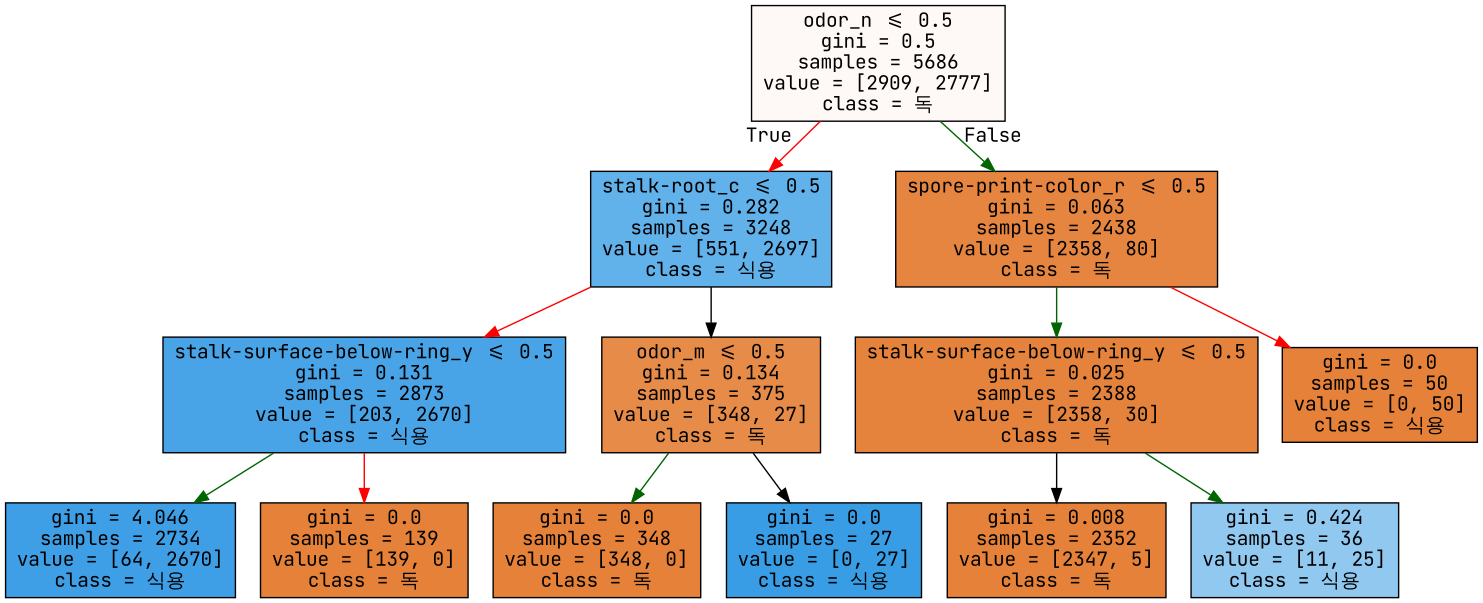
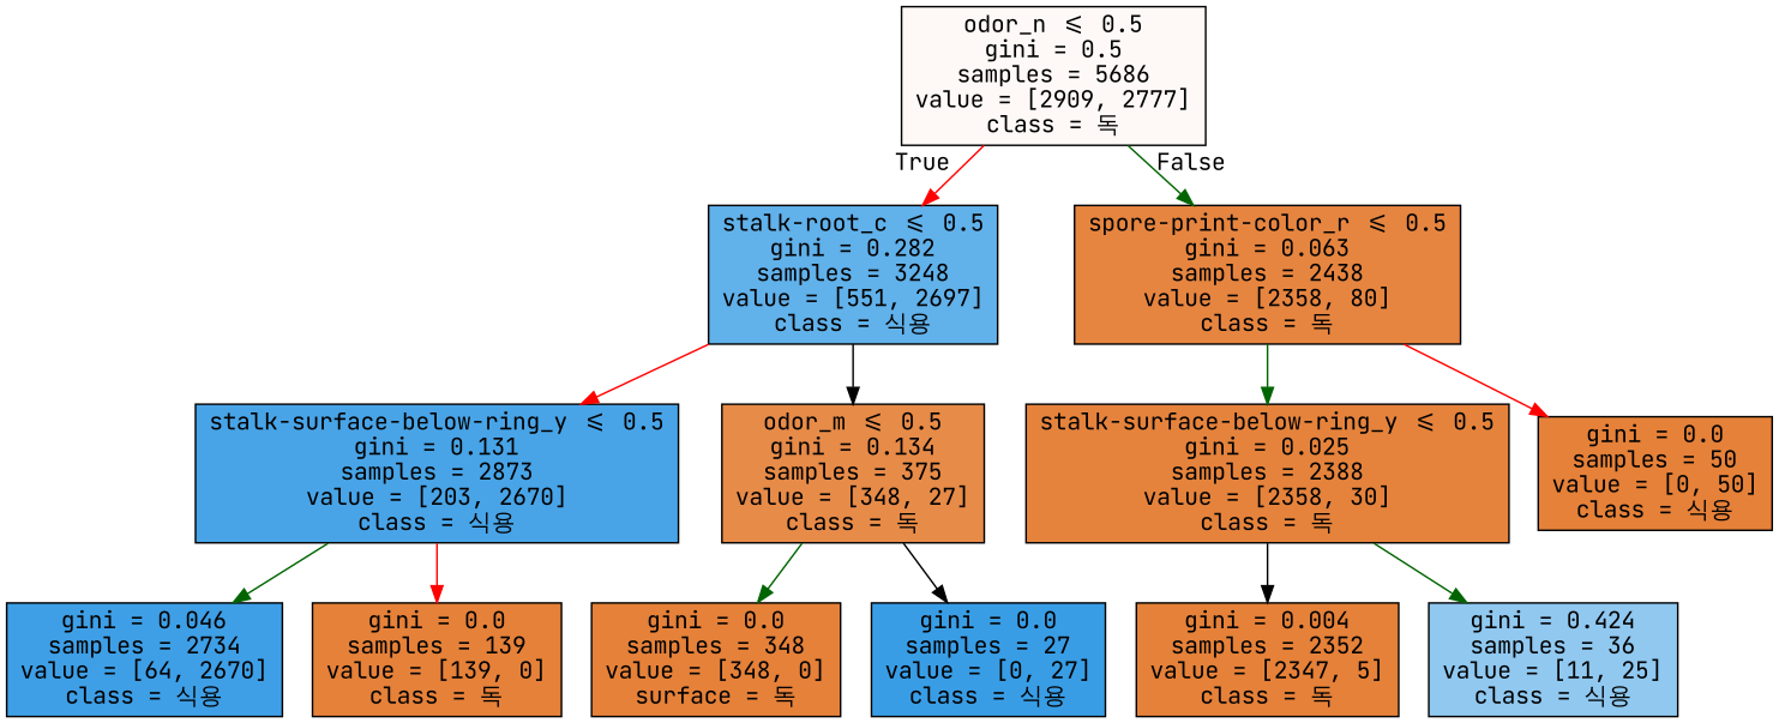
  digraph {
    fontname="JetBrains Mono"
    node [color=black fillcolor="#e58139" fontname="JetBrains Mono" shape=box style=filled]
    edge [color=darkgreen fontname="JetBrains Mono"]
    n1 [fillcolor="#fef9f6" label="odor_n <= 0.5\ngini = 0.5\nsamples = 5686\nvalue = [2909, 2777]\nclass = 독"]
    n2 [fillcolor="#61b1ea" label="stalk-root_c <= 0.5\ngini = 0.282\nsamples = 3248\nvalue = [551, 2697]\nclass = 식용"]
    n3 [fillcolor="#e68540" label="spore-print-color_r <= 0.5\ngini = 0.063\nsamples = 2438\nvalue = [2358, 80]\nclass = 독"]
    n4 [fillcolor="#48a4e7" label="stalk-surface-below-ring_y <= 0.5\ngini = 0.131\nsamples = 2873\nvalue = [203, 2670]\nclass = 식용"]
    n5 [fillcolor="#e78b48" label="odor_m <= 0.5\ngini = 0.134\nsamples = 375\nvalue = [348, 27]\nclass = 독"]
    n6 [fillcolor="#e5833c" label="stalk-surface-below-ring_y <= 0.5\ngini = 0.025\nsamples = 2388\nvalue = [2358, 30]\nclass = 독"]
    n7 [label="gini = 0.0\nsamples = 50\nvalue = [0, 50]\nclass = 식용"]
-   n8 [fillcolor="#3e9fe6" label="gini = 4.046\nsamples = 2734\nvalue = [64, 2670]\nclass = 식용"]
+   n8 [fillcolor="#3e9fe6" label="gini = 0.046\nsamples = 2734\nvalue = [64, 2670]\nclass = 식용"]
    n9 [label="gini = 0.0\nsamples = 139\nvalue = [139, 0]\nclass = 독"]
-   n10 [label="gini = 0.0\nsamples = 348\nvalue = [348, 0]\nclass = 독"]
+   n10 [label="gini = 0.0\nsamples = 348\nvalue = [348, 0]\nsurface = 독"]
    n11 [fillcolor="#399de5" label="gini = 0.0\nsamples = 27\nvalue = [0, 27]\nclass = 식용"]
-   n12 [label="gini = 0.008\nsamples = 2352\nvalue = [2347, 5]\nclass = 독"]
+   n12 [label="gini = 0.004\nsamples = 2352\nvalue = [2347, 5]\nclass = 독"]
    n13 [fillcolor="#90c8f0" label="gini = 0.424\nsamples = 36\nvalue = [11, 25]\nclass = 식용"]
    n1 -> n2 [color=red headlabel=True labelangle=45 labeldistance=2.5]
    n1 -> n3 [headlabel=False labelangle=-45 labeldistance=2.5]
    n2 -> n4 [color=red]
    n2 -> n5 [color=black]
    n3 -> n6
    n3 -> n7 [color=red]
    n4 -> n8
    n4 -> n9 [color=red]
    n5 -> n10
    n5 -> n11 [color=black]
    n6 -> n12 [color=black]
    n6 -> n13
  }
